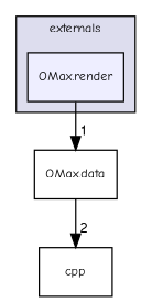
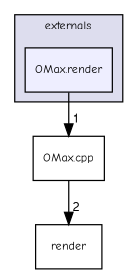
  digraph {
    compound=true
    fontname="Comic Neue"
    node [fontname="Comic Neue" fontsize=10 shape=box]
    edge [fontname="Comic Neue" labeldistance=1.5 labelfontname=FreeSans labelfontsize=10]
    n1 [fillcolor="#eeeeff" label="OMax.render" pencolor=black style=filled]
-   n2 [label="OMax.data"]
-   n3 [label=cpp]
+   n2 [label="OMax.cpp"]
+   n3 [label=render]
    subgraph cluster_1 {
      bgcolor="#ddddee"
      fontsize=10
      label=externals
      pencolor=black
      n1
    }
    n1 -> n2 [headlabel=1]
    n2 -> n3 [headlabel=2]
  }
